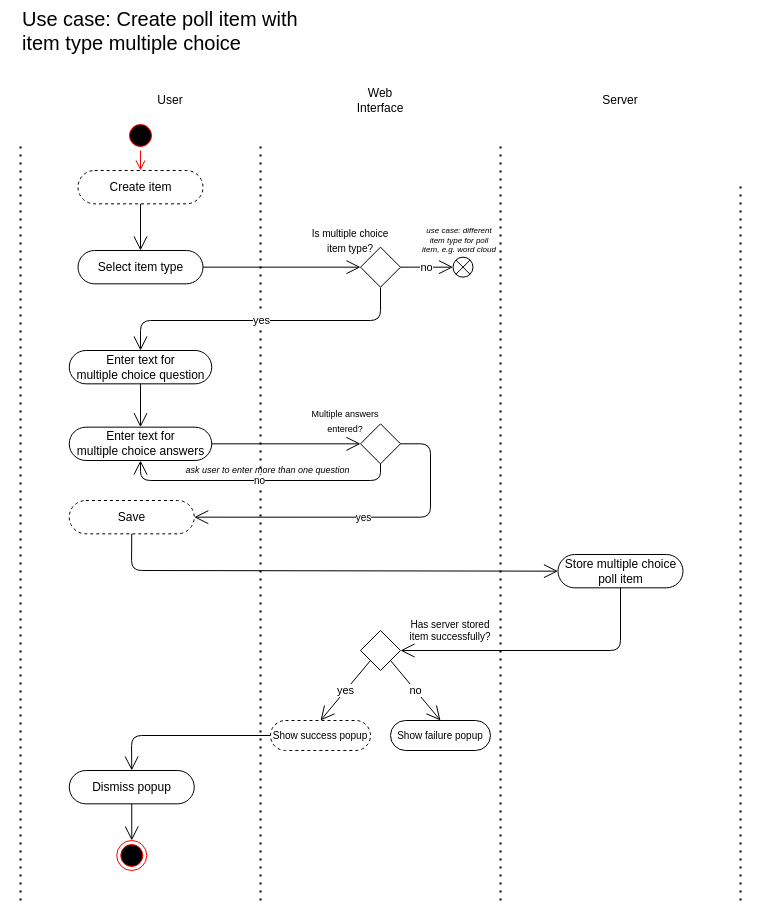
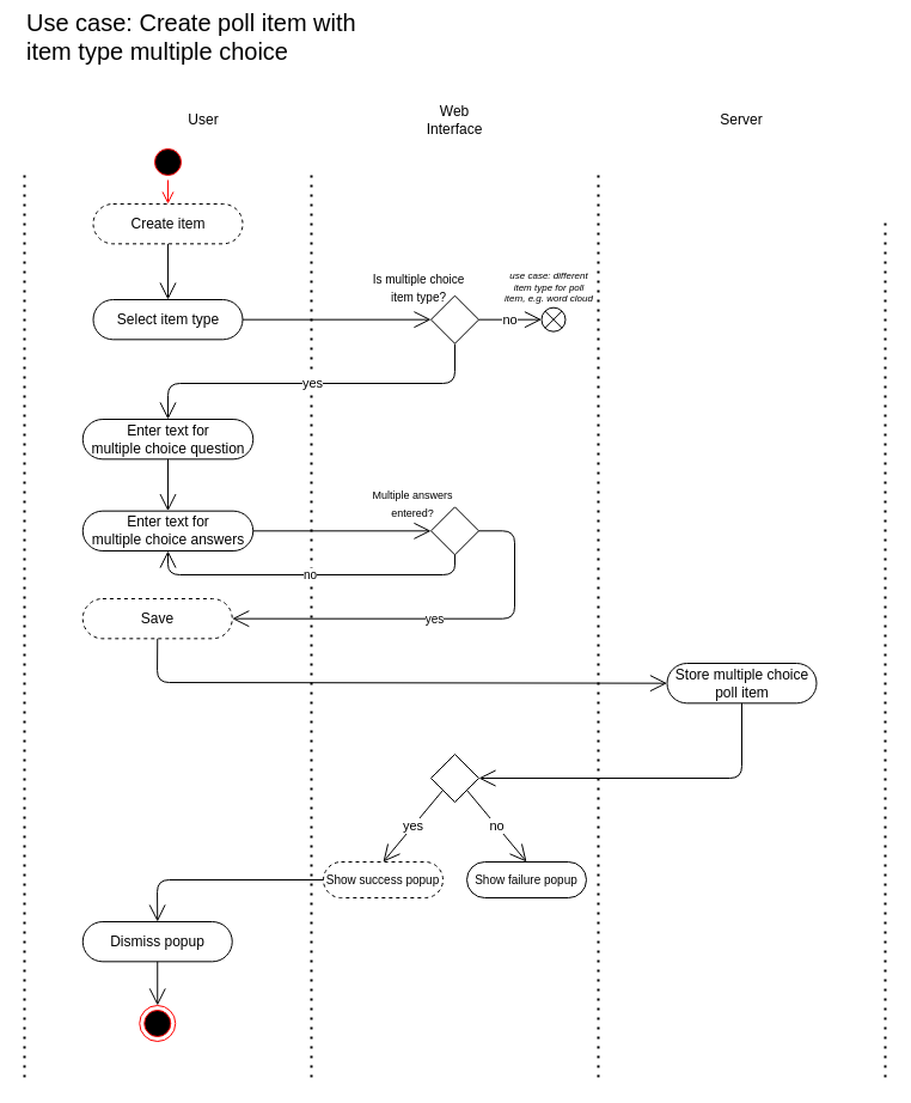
  <mxCell id="0" />
  <mxCell id="1" parent="0" />
  <mxCell id="2" value="" style="endArrow=none;dashed=1;html=1;dashPattern=1 3;strokeWidth=2;" parent="1" edge="1"><mxGeometry width="50" height="50" relative="1" as="geometry"><mxPoint x="260" y="900" as="sourcePoint" /><mxPoint x="260" y="140" as="targetPoint" /></mxGeometry></mxCell>
  <mxCell id="3" value="" style="endArrow=none;dashed=1;html=1;dashPattern=1 3;strokeWidth=2;" parent="1" edge="1"><mxGeometry width="50" height="50" relative="1" as="geometry"><mxPoint x="500" y="900" as="sourcePoint" /><mxPoint x="500" y="140" as="targetPoint" /></mxGeometry></mxCell>
  <mxCell id="4" value="" style="endArrow=none;dashed=1;html=1;dashPattern=1 3;strokeWidth=2;" parent="1" edge="1"><mxGeometry width="50" height="50" relative="1" as="geometry"><mxPoint x="740" y="900" as="sourcePoint" /><mxPoint x="740" y="180" as="targetPoint" /></mxGeometry></mxCell>
  <mxCell id="5" value="" style="endArrow=none;dashed=1;html=1;dashPattern=1 3;strokeWidth=2;" parent="1" edge="1"><mxGeometry width="50" height="50" relative="1" as="geometry"><mxPoint x="20" y="900" as="sourcePoint" /><mxPoint x="20" y="140" as="targetPoint" /></mxGeometry></mxCell>
  <mxCell id="6" value="User" style="text;html=1;strokeColor=none;fillColor=none;align=center;verticalAlign=middle;whiteSpace=wrap;rounded=0;" parent="1" vertex="1"><mxGeometry x="150" y="90" width="40" height="20" as="geometry" /></mxCell>
  <mxCell id="7" value="Web Interface" style="text;html=1;strokeColor=none;fillColor=none;align=center;verticalAlign=middle;whiteSpace=wrap;rounded=0;" parent="1" vertex="1"><mxGeometry x="360" y="90" width="40" height="20" as="geometry" /></mxCell>
  <mxCell id="8" value="Server" style="text;html=1;strokeColor=none;fillColor=none;align=center;verticalAlign=middle;whiteSpace=wrap;rounded=0;" parent="1" vertex="1"><mxGeometry x="600" y="90" width="40" height="20" as="geometry" /></mxCell>
  <mxCell id="9" value="Create item" style="rounded=1;whiteSpace=wrap;html=1;arcSize=50;fillColor=none;dashed=1;" parent="1" vertex="1"><mxGeometry x="77.5" y="170" width="125" height="33.33" as="geometry" /></mxCell>
  <mxCell id="10" value="" style="endArrow=open;endFill=1;endSize=12;html=1;fontFamily=Helvetica;fontSize=11;fontColor=#000000;align=center;strokeColor=#000000;entryX=0.5;entryY=0;entryDx=0;entryDy=0;" parent="1" source="9" target="11" edge="1"><mxGeometry width="50" height="50" relative="1" as="geometry"><mxPoint x="220" y="360" as="sourcePoint" /><mxPoint x="140" y="300" as="targetPoint" /></mxGeometry></mxCell>
  <mxCell id="11" value="Select item type" style="rounded=1;whiteSpace=wrap;html=1;arcSize=50;fillColor=none;" parent="1" vertex="1"><mxGeometry x="77.5" y="250" width="125" height="33.33" as="geometry" /></mxCell>
  <mxCell id="12" value="Enter text for&lt;br&gt;multiple choice question" style="rounded=1;whiteSpace=wrap;html=1;arcSize=50;fillColor=none;" parent="1" vertex="1"><mxGeometry x="68.75" y="350" width="142.5" height="33.33" as="geometry" /></mxCell>
  <mxCell id="13" value="Enter text for&lt;br&gt;multiple choice answers" style="rounded=1;whiteSpace=wrap;html=1;arcSize=50;fillColor=none;" parent="1" vertex="1"><mxGeometry x="68.75" y="426.67" width="142.5" height="33.33" as="geometry" /></mxCell>
  <mxCell id="14" value="yes" style="endArrow=open;endFill=1;endSize=12;html=1;fontFamily=Helvetica;fontSize=10;fontColor=#000000;align=center;strokeColor=#000000;edgeStyle=orthogonalEdgeStyle;entryX=1;entryY=0.5;entryDx=0;entryDy=0;" parent="1" source="16" target="19" edge="1"><mxGeometry relative="1" as="geometry"><Array as="points"><mxPoint x="430" y="443" /><mxPoint x="430" y="517" /></Array></mxGeometry></mxCell>
  <mxCell id="15" value="no" style="endArrow=open;endFill=1;endSize=12;html=1;fontFamily=Helvetica;fontSize=10;fontColor=#000000;align=center;strokeColor=#000000;edgeStyle=orthogonalEdgeStyle;" parent="1" source="16" target="13" edge="1"><mxGeometry relative="1" as="geometry"><Array as="points"><mxPoint x="380" y="480" /><mxPoint x="140" y="480" /></Array></mxGeometry></mxCell>
  <mxCell id="16" value="" style="rhombus;whiteSpace=wrap;html=1;fillColor=none;" parent="1" vertex="1"><mxGeometry x="360" y="423.34" width="40" height="40" as="geometry" /></mxCell>
  <mxCell id="17" value="" style="endArrow=open;endFill=1;endSize=12;html=1;fontFamily=Helvetica;fontSize=11;fontColor=#000000;align=center;strokeColor=#000000;" parent="1" source="13" target="16" edge="1"><mxGeometry width="50" height="50" relative="1" as="geometry"><mxPoint x="280" y="463.33" as="sourcePoint" /><mxPoint x="330" y="413.33" as="targetPoint" /></mxGeometry></mxCell>
  <mxCell id="18" value="&lt;font style=&quot;font-size: 9px&quot;&gt;Multiple answers&lt;br&gt;entered?&lt;/font&gt;" style="text;html=1;strokeColor=none;fillColor=none;align=center;verticalAlign=middle;whiteSpace=wrap;rounded=0;" parent="1" vertex="1"><mxGeometry x="310" y="410" width="70" height="20" as="geometry" /></mxCell>
  <mxCell id="19" value="Save" style="rounded=1;whiteSpace=wrap;html=1;arcSize=50;fillColor=none;dashed=1;" parent="1" vertex="1"><mxGeometry x="68.75" y="500" width="125" height="33.33" as="geometry" /></mxCell>
  <mxCell id="20" value="Store multiple choice poll item" style="rounded=1;whiteSpace=wrap;html=1;arcSize=50;fillColor=none;" parent="1" vertex="1"><mxGeometry x="557.5" y="554" width="125" height="33.33" as="geometry" /></mxCell>
  <mxCell id="21" value="" style="endArrow=open;endFill=1;endSize=12;html=1;exitX=0.5;exitY=1;exitDx=0;exitDy=0;entryX=1;entryY=0.5;entryDx=0;entryDy=0;" parent="1" source="20" target="24" edge="1"><mxGeometry width="160" relative="1" as="geometry"><mxPoint x="560" y="640" as="sourcePoint" /><mxPoint x="620" y="650" as="targetPoint" /><Array as="points"><mxPoint x="620" y="650" /></Array></mxGeometry></mxCell>
  <mxCell id="22" value="Show success popup" style="rounded=1;whiteSpace=wrap;html=1;arcSize=50;fillColor=none;fontSize=10;dashed=1;" parent="1" vertex="1"><mxGeometry x="270" y="720" width="100" height="30" as="geometry" /></mxCell>
  <mxCell id="23" value="Show failure popup" style="rounded=1;whiteSpace=wrap;html=1;arcSize=50;fillColor=none;fontSize=10;" parent="1" vertex="1"><mxGeometry x="390" y="720" width="100" height="30" as="geometry" /></mxCell>
  <mxCell id="24" value="" style="rhombus;whiteSpace=wrap;html=1;fillColor=none;" parent="1" vertex="1"><mxGeometry x="360" y="630" width="40" height="40" as="geometry" /></mxCell>
  <mxCell id="25" value="yes" style="endArrow=open;endFill=1;endSize=12;html=1;exitX=0;exitY=1;exitDx=0;exitDy=0;entryX=0.5;entryY=0;entryDx=0;entryDy=0;" parent="1" source="24" target="22" edge="1"><mxGeometry width="160" relative="1" as="geometry"><mxPoint x="320" y="690" as="sourcePoint" /><mxPoint x="480" y="690" as="targetPoint" /></mxGeometry></mxCell>
  <mxCell id="26" value="no" style="endArrow=open;endFill=1;endSize=12;html=1;exitX=1;exitY=1;exitDx=0;exitDy=0;entryX=0.5;entryY=0;entryDx=0;entryDy=0;" parent="1" source="24" target="23" edge="1"><mxGeometry width="160" relative="1" as="geometry"><mxPoint x="380" y="670" as="sourcePoint" /><mxPoint x="342.5" y="730" as="targetPoint" /></mxGeometry></mxCell>
- <mxCell id="27" value="Has server stored item successfully?" style="text;html=1;strokeColor=none;fillColor=none;align=center;verticalAlign=middle;whiteSpace=wrap;rounded=0;fontSize=10;" parent="1" vertex="1"><mxGeometry x="400" y="620" width="100" height="20" as="geometry" /></mxCell>
  <mxCell id="28" value="" style="verticalLabelPosition=bottom;verticalAlign=top;html=1;shape=mxgraph.flowchart.or;fillColor=none;" parent="1" vertex="1"><mxGeometry x="452.5" y="256.67" width="20" height="20" as="geometry" /></mxCell>
  <mxCell id="29" value="Dismiss popup" style="rounded=1;whiteSpace=wrap;html=1;arcSize=50;fillColor=none;" parent="1" vertex="1"><mxGeometry x="68.75" y="770" width="125" height="33.33" as="geometry" /></mxCell>
  <mxCell id="30" value="" style="endArrow=open;endFill=1;endSize=12;html=1;exitX=0;exitY=0.5;exitDx=0;exitDy=0;entryX=0.5;entryY=0;entryDx=0;entryDy=0;" parent="1" source="22" target="29" edge="1"><mxGeometry width="160" relative="1" as="geometry"><mxPoint x="260" y="800" as="sourcePoint" /><mxPoint x="420" y="800" as="targetPoint" /><Array as="points"><mxPoint x="131" y="735" /></Array></mxGeometry></mxCell>
  <mxCell id="31" value="" style="ellipse;html=1;shape=endState;fillColor=#000000;strokeColor=#ff0000;" parent="1" vertex="1"><mxGeometry x="116.25" y="840" width="30" height="30" as="geometry" /></mxCell>
  <mxCell id="32" value="" style="ellipse;html=1;shape=startState;fillColor=#000000;strokeColor=#ff0000;" parent="1" vertex="1"><mxGeometry x="125" y="120" width="30" height="30" as="geometry" /></mxCell>
  <mxCell id="33" value="" style="edgeStyle=orthogonalEdgeStyle;html=1;verticalAlign=bottom;endArrow=open;endSize=8;strokeColor=#ff0000;entryX=0.5;entryY=0;entryDx=0;entryDy=0;" parent="1" source="32" target="9" edge="1"><mxGeometry relative="1" as="geometry"><mxPoint x="140" y="150" as="targetPoint" /></mxGeometry></mxCell>
  <mxCell id="34" value="" style="endArrow=open;endFill=1;endSize=12;html=1;exitX=0.5;exitY=1;exitDx=0;exitDy=0;entryX=0.5;entryY=0;entryDx=0;entryDy=0;" parent="1" source="29" target="31" edge="1"><mxGeometry width="160" relative="1" as="geometry"><mxPoint x="180" y="830" as="sourcePoint" /><mxPoint x="340" y="830" as="targetPoint" /></mxGeometry></mxCell>
  <mxCell id="35" value="" style="rhombus;whiteSpace=wrap;html=1;fillColor=none;" parent="1" vertex="1"><mxGeometry x="360" y="246.67" width="40" height="40" as="geometry" /></mxCell>
  <mxCell id="36" value="" style="endArrow=open;endFill=1;endSize=12;html=1;exitX=1;exitY=0.5;exitDx=0;exitDy=0;entryX=0;entryY=0.5;entryDx=0;entryDy=0;" parent="1" source="11" target="35" edge="1"><mxGeometry width="160" relative="1" as="geometry"><mxPoint x="290" y="280" as="sourcePoint" /><mxPoint x="360" y="270" as="targetPoint" /></mxGeometry></mxCell>
  <mxCell id="37" value="&lt;font style=&quot;font-size: 10px&quot;&gt;Is multiple choice item type?&lt;/font&gt;" style="text;html=1;strokeColor=none;fillColor=none;align=center;verticalAlign=middle;whiteSpace=wrap;rounded=0;" parent="1" vertex="1"><mxGeometry x="310" y="230" width="80" height="20" as="geometry" /></mxCell>
  <mxCell id="38" value="yes" style="endArrow=open;endFill=1;endSize=12;html=1;entryX=0.5;entryY=0;entryDx=0;entryDy=0;" parent="1" target="12" edge="1"><mxGeometry width="160" relative="1" as="geometry"><mxPoint x="380" y="287" as="sourcePoint" /><mxPoint x="460" y="330" as="targetPoint" /><Array as="points"><mxPoint x="380" y="320" /><mxPoint x="140" y="320" /></Array></mxGeometry></mxCell>
  <mxCell id="39" value="no" style="endArrow=open;endFill=1;endSize=12;html=1;exitX=1;exitY=0.5;exitDx=0;exitDy=0;entryX=0;entryY=0.5;entryDx=0;entryDy=0;entryPerimeter=0;" parent="1" source="35" target="28" edge="1"><mxGeometry width="160" relative="1" as="geometry"><mxPoint x="410" y="320" as="sourcePoint" /><mxPoint x="570" y="320" as="targetPoint" /></mxGeometry></mxCell>
  <mxCell id="40" value="" style="endArrow=open;endFill=1;endSize=12;html=1;exitX=0.5;exitY=1;exitDx=0;exitDy=0;entryX=0.5;entryY=0;entryDx=0;entryDy=0;" parent="1" source="12" target="13" edge="1"><mxGeometry width="160" relative="1" as="geometry"><mxPoint x="200" y="400" as="sourcePoint" /><mxPoint x="360" y="400" as="targetPoint" /></mxGeometry></mxCell>
  <mxCell id="41" value="use case: different item type for poll item, e.g. word cloud" style="text;html=1;strokeColor=none;fillColor=none;align=center;verticalAlign=middle;whiteSpace=wrap;rounded=0;fontSize=8;fontStyle=2" parent="1" vertex="1"><mxGeometry x="420" y="230" width="77.5" height="20" as="geometry" /></mxCell>
- <mxCell id="42" value="ask user to enter more than one question" style="text;html=1;strokeColor=none;fillColor=none;align=center;verticalAlign=middle;whiteSpace=wrap;rounded=0;fontSize=9;fontStyle=2" parent="1" vertex="1"><mxGeometry x="175" y="460" width="185" height="20" as="geometry" /></mxCell>
  <mxCell id="43" value="Use case: Create poll item with item type multiple choice" style="text;html=1;strokeColor=none;fillColor=none;align=left;verticalAlign=middle;whiteSpace=wrap;rounded=0;fontSize=20;" parent="1" vertex="1"><mxGeometry x="20" y="20" width="297" height="20" as="geometry" /></mxCell>
  <mxCell id="44" value="" style="endArrow=open;endFill=1;endSize=12;html=1;fontSize=10;exitX=0.5;exitY=1;exitDx=0;exitDy=0;entryX=0;entryY=0.5;entryDx=0;entryDy=0;" parent="1" source="19" target="20" edge="1"><mxGeometry width="160" relative="1" as="geometry"><mxPoint x="140" y="560" as="sourcePoint" /><mxPoint x="300" y="560" as="targetPoint" /><Array as="points"><mxPoint x="131" y="570" /></Array></mxGeometry></mxCell>
